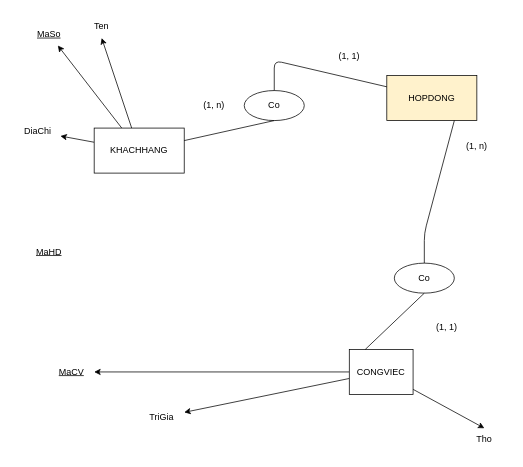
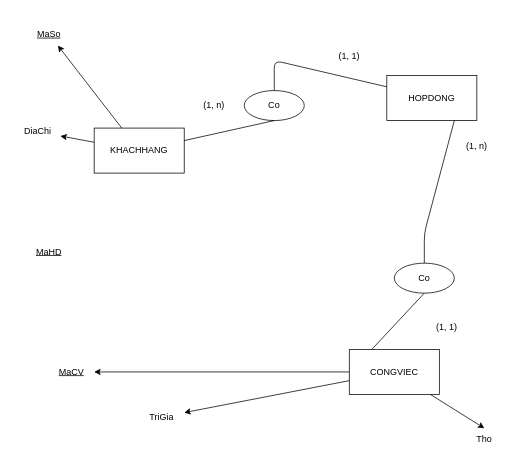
  <mxCell id="0" />
  <mxCell id="1" parent="0" />
  <mxCell id="2" style="edgeStyle=none;html=1;" edge="1" parent="1" source="5" target="9"><mxGeometry relative="1" as="geometry" /></mxCell>
  <mxCell id="3" style="edgeStyle=none;html=1;" edge="1" parent="1" source="5" target="7"><mxGeometry relative="1" as="geometry" /></mxCell>
- <mxCell id="4" style="edgeStyle=none;html=1;entryX=0.5;entryY=1;entryDx=0;entryDy=0;" edge="1" parent="1" source="5" target="8"><mxGeometry relative="1" as="geometry" /></mxCell>
  <mxCell id="5" value="KHACHHANG" style="rounded=0;whiteSpace=wrap;html=1;" vertex="1" parent="1"><mxGeometry x="125" y="170" width="120" height="60" as="geometry" /></mxCell>
- <mxCell id="6" value="HOPDONG" style="rounded=0;whiteSpace=wrap;html=1;fillColor=#fff2cc;" vertex="1" parent="1"><mxGeometry x="515" y="100" width="120" height="60" as="geometry" /></mxCell>
+ <mxCell id="6" value="HOPDONG" style="rounded=0;whiteSpace=wrap;html=1;" vertex="1" parent="1"><mxGeometry x="515" y="100" width="120" height="60" as="geometry" /></mxCell>
  <mxCell id="7" value="MaSo" style="text;html=1;strokeColor=none;fillColor=none;align=center;verticalAlign=middle;whiteSpace=wrap;rounded=0;fontStyle=4" vertex="1" parent="1"><mxGeometry x="35" y="30" width="60" height="30" as="geometry" /></mxCell>
- <mxCell id="8" value="Ten" style="text;html=1;strokeColor=none;fillColor=none;align=center;verticalAlign=middle;whiteSpace=wrap;rounded=0;" vertex="1" parent="1"><mxGeometry x="105" y="20" width="60" height="30" as="geometry" /></mxCell>
  <mxCell id="9" value="DiaChi" style="text;html=1;strokeColor=none;fillColor=none;align=center;verticalAlign=middle;whiteSpace=wrap;rounded=0;" vertex="1" parent="1"><mxGeometry x="20" y="160" width="60" height="30" as="geometry" /></mxCell>
  <mxCell id="10" value="MaHD" style="text;html=1;strokeColor=none;fillColor=none;align=center;verticalAlign=middle;whiteSpace=wrap;rounded=0;fontStyle=4" vertex="1" parent="1"><mxGeometry x="35" y="320" width="60" height="30" as="geometry" /></mxCell>
  <mxCell id="11" style="edgeStyle=none;html=1;" edge="1" parent="1" source="14" target="15"><mxGeometry relative="1" as="geometry" /></mxCell>
  <mxCell id="12" style="edgeStyle=none;html=1;" edge="1" parent="1" source="14" target="16"><mxGeometry relative="1" as="geometry" /></mxCell>
  <mxCell id="13" style="edgeStyle=none;html=1;entryX=0.5;entryY=0;entryDx=0;entryDy=0;" edge="1" parent="1" source="14" target="17"><mxGeometry relative="1" as="geometry" /></mxCell>
- <mxCell id="14" value="CONGVIEC" style="rounded=0;whiteSpace=wrap;html=1;" vertex="1" parent="1"><mxGeometry x="465" y="465" width="85" height="60" as="geometry" /></mxCell>
+ <mxCell id="14" value="CONGVIEC" style="rounded=0;whiteSpace=wrap;html=1;" vertex="1" parent="1"><mxGeometry x="465" y="465" width="120" height="60" as="geometry" /></mxCell>
  <mxCell id="15" value="MaCV" style="text;html=1;strokeColor=none;fillColor=none;align=center;verticalAlign=middle;whiteSpace=wrap;rounded=0;fontStyle=4" vertex="1" parent="1"><mxGeometry x="65" y="480" width="60" height="30" as="geometry" /></mxCell>
  <mxCell id="16" value="TriGia" style="text;html=1;strokeColor=none;fillColor=none;align=center;verticalAlign=middle;whiteSpace=wrap;rounded=0;" vertex="1" parent="1"><mxGeometry x="185" y="540" width="60" height="30" as="geometry" /></mxCell>
  <mxCell id="17" value="Tho" style="text;html=1;strokeColor=none;fillColor=none;align=center;verticalAlign=middle;whiteSpace=wrap;rounded=0;" vertex="1" parent="1"><mxGeometry x="615" y="570" width="60" height="30" as="geometry" /></mxCell>
  <mxCell id="18" value="Co" style="ellipse;whiteSpace=wrap;html=1;" vertex="1" parent="1"><mxGeometry x="525" y="350" width="80" height="40" as="geometry" /></mxCell>
  <mxCell id="19" value="" style="endArrow=none;html=1;entryX=0.75;entryY=1;entryDx=0;entryDy=0;" edge="1" parent="1" source="18" target="6"><mxGeometry width="50" height="50" relative="1" as="geometry"><mxPoint x="155" y="350" as="sourcePoint" /><mxPoint x="205" y="300" as="targetPoint" /><Array as="points"><mxPoint x="565" y="310" /></Array></mxGeometry></mxCell>
  <mxCell id="20" value="" style="endArrow=none;html=1;exitX=0.25;exitY=0;exitDx=0;exitDy=0;entryX=0.5;entryY=1;entryDx=0;entryDy=0;" edge="1" parent="1" source="14" target="18"><mxGeometry width="50" height="50" relative="1" as="geometry"><mxPoint x="160" y="400" as="sourcePoint" /><mxPoint x="210" y="350" as="targetPoint" /></mxGeometry></mxCell>
  <mxCell id="21" value="(1, n)" style="text;html=1;strokeColor=none;fillColor=none;align=center;verticalAlign=middle;whiteSpace=wrap;rounded=0;" vertex="1" parent="1"><mxGeometry x="605" y="180" width="60" height="30" as="geometry" /></mxCell>
  <mxCell id="22" value="(1, 1)" style="text;html=1;strokeColor=none;fillColor=none;align=center;verticalAlign=middle;whiteSpace=wrap;rounded=0;" vertex="1" parent="1"><mxGeometry x="565" y="420" width="60" height="30" as="geometry" /></mxCell>
  <mxCell id="23" value="Co" style="ellipse;whiteSpace=wrap;html=1;" vertex="1" parent="1"><mxGeometry x="325" y="120" width="80" height="40" as="geometry" /></mxCell>
  <mxCell id="24" value="" style="endArrow=none;html=1;entryX=0;entryY=0.25;entryDx=0;entryDy=0;" edge="1" parent="1" source="23" target="6"><mxGeometry width="50" height="50" relative="1" as="geometry"><mxPoint x="-45" y="120" as="sourcePoint" /><mxPoint x="405" y="-70" as="targetPoint" /><Array as="points"><mxPoint x="365" y="80" /></Array></mxGeometry></mxCell>
  <mxCell id="25" value="" style="endArrow=none;html=1;entryX=0.5;entryY=1;entryDx=0;entryDy=0;" edge="1" parent="1" target="23" source="5"><mxGeometry width="50" height="50" relative="1" as="geometry"><mxPoint x="295" y="235" as="sourcePoint" /><mxPoint x="10" y="120" as="targetPoint" /></mxGeometry></mxCell>
  <mxCell id="26" value="(1, n)" style="text;html=1;strokeColor=none;fillColor=none;align=center;verticalAlign=middle;whiteSpace=wrap;rounded=0;" vertex="1" parent="1"><mxGeometry x="255" y="125" width="60" height="30" as="geometry" /></mxCell>
  <mxCell id="27" value="(1, 1)" style="text;html=1;strokeColor=none;fillColor=none;align=center;verticalAlign=middle;whiteSpace=wrap;rounded=0;" vertex="1" parent="1"><mxGeometry x="435" y="60" width="60" height="30" as="geometry" /></mxCell>
